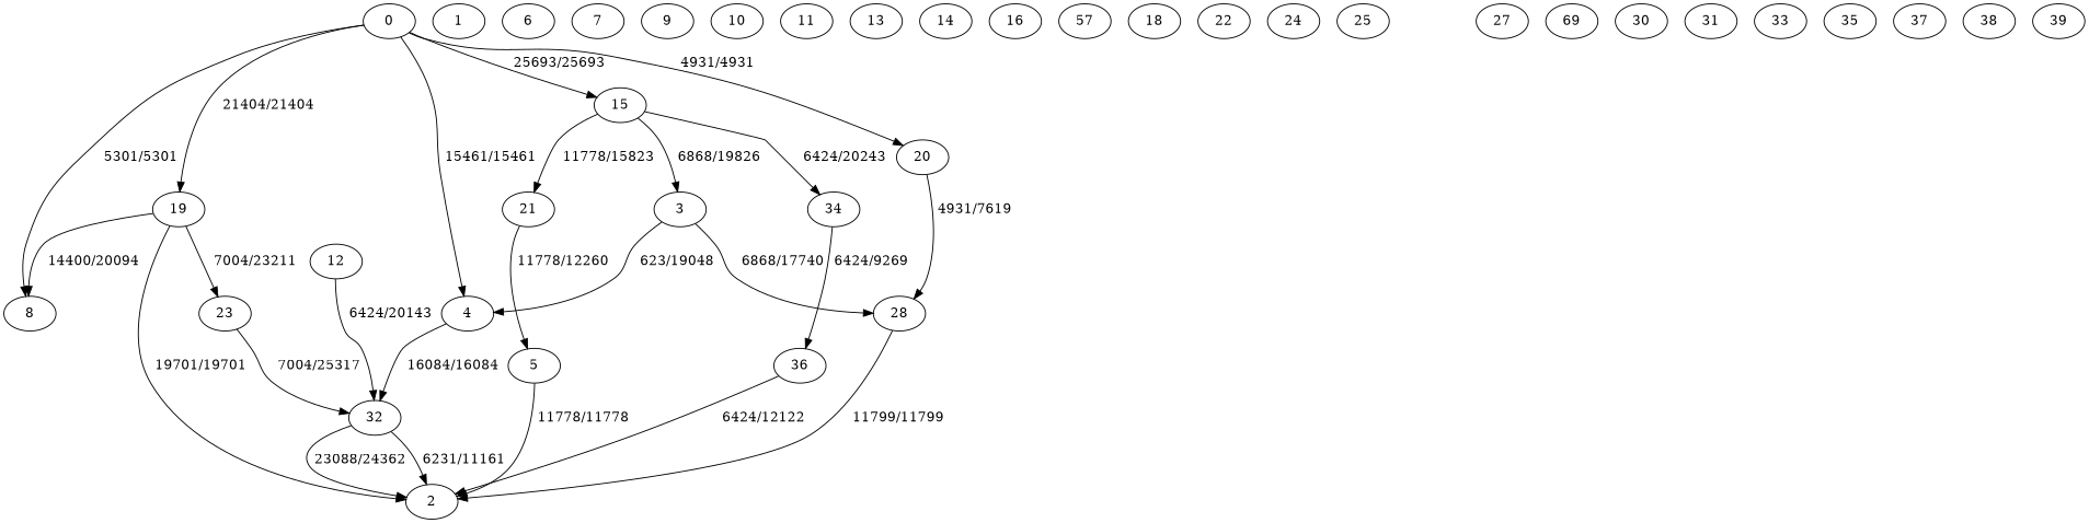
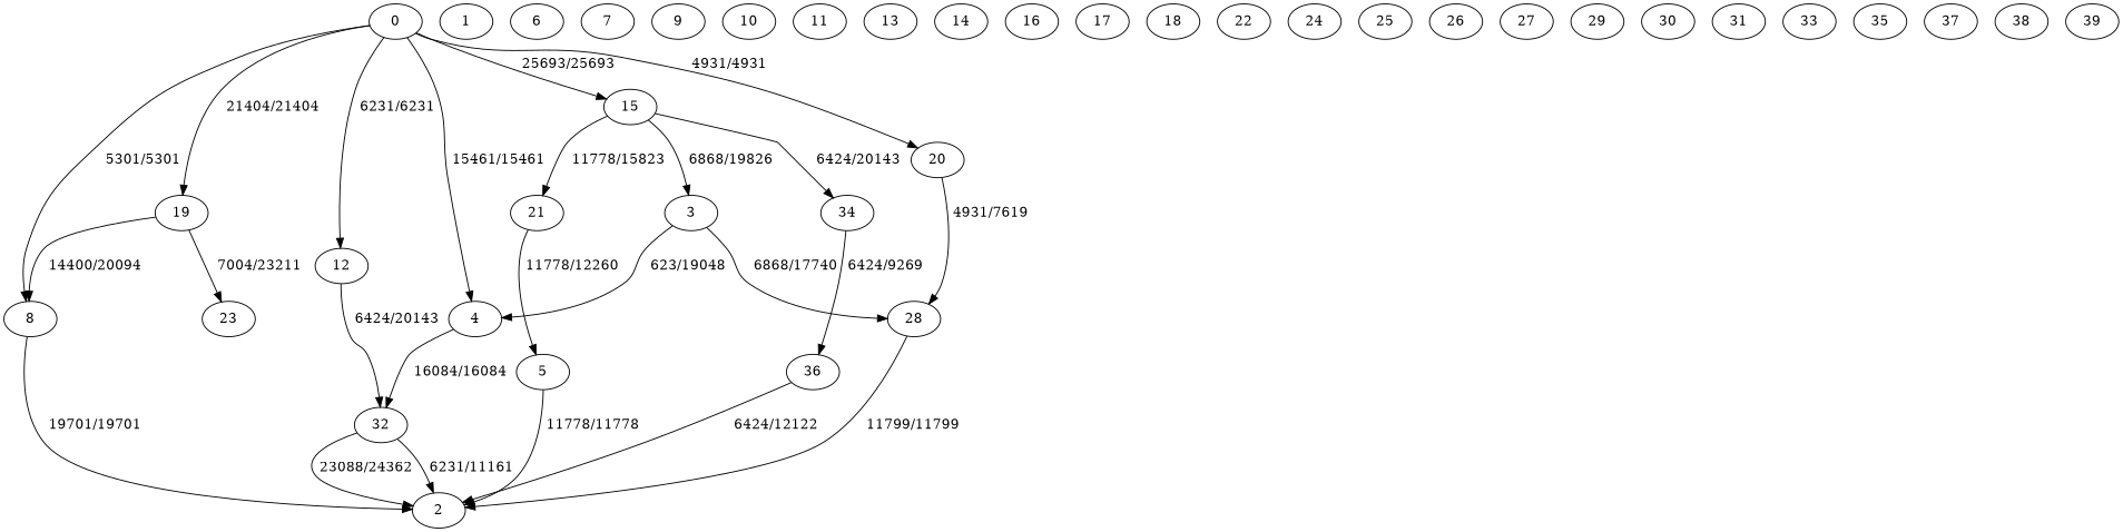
  digraph {
    0
    4
    8
    12
    15
    19
    20
    32
    2
    3
    21
    34
    23
    28
    1
    5
    6
    7
    9
    10
    11
    13
    14
    36
    16
-   17 [label=57]
+   17
    18
    22
    24
    25
+   26
    27
-   29 [label=69]
+   29
    30
    31
    33
    35
    37
    38
    39
    0 -> 4 [label=" 15461/15461"]
    0 -> 8 [label=" 5301/5301"]
+   0 -> 12 [label=" 6231/6231"]
    0 -> 15 [label=" 25693/25693"]
    0 -> 19 [label=" 21404/21404"]
    0 -> 20 [label=" 4931/4931"]
    4 -> 32 [label=" 16084/16084"]
-   19 -> 2 [label=" 19701/19701"]
+   8 -> 2 [label=" 19701/19701"]
    12 -> 32 [label=" 6424/20143"]
    15 -> 3 [label=" 6868/19826"]
    15 -> 21 [label=" 11778/15823"]
-   15 -> 34 [label=" 6424/20243"]
+   15 -> 34 [label=" 6424/20143"]
    19 -> 8 [label=" 14400/20094"]
    19 -> 23 [label=" 7004/23211"]
    20 -> 28 [label=" 4931/7619"]
    32 -> 2 [label=" 6231/11161"]
    32 -> 2 [label=" 23088/24362"]
    3 -> 4 [label=" 623/19048"]
    3 -> 28 [label=" 6868/17740"]
    21 -> 5 [label=" 11778/12260"]
    34 -> 36 [label=" 6424/9269"]
-   23 -> 32 [label=" 7004/25317"]
    28 -> 2 [label=" 11799/11799"]
    5 -> 2 [label=" 11778/11778"]
    36 -> 2 [label=" 6424/12122"]
  }
